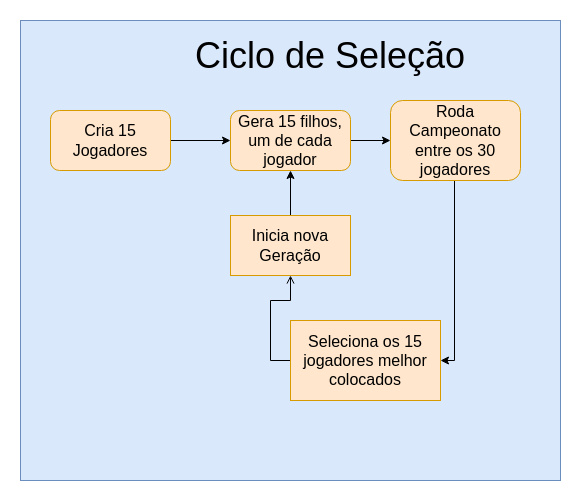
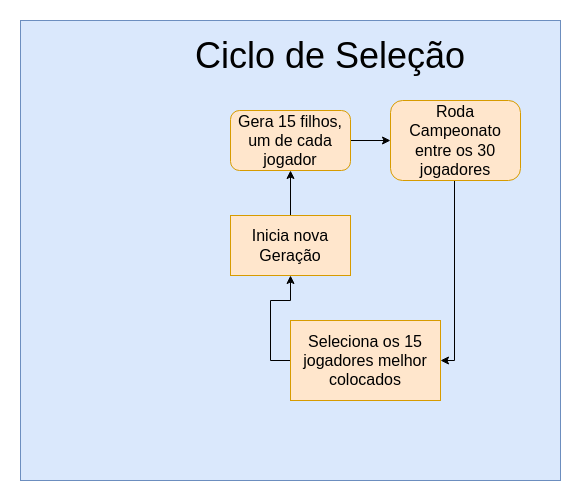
  <mxCell id="0" />
  <mxCell id="1" parent="0" />
  <mxCell id="2" value="" style="rounded=0;whiteSpace=wrap;html=1;fillColor=#dae8fc;strokeColor=#6c8ebf;" vertex="1" parent="1"><mxGeometry x="20" y="20" width="540" height="460" as="geometry" /></mxCell>
  <mxCell id="3" value="&lt;font style=&quot;font-size: 36px&quot;&gt;Ciclo de Seleção&lt;/font&gt;" style="text;html=1;strokeColor=none;fillColor=none;align=center;verticalAlign=middle;whiteSpace=wrap;rounded=0;" vertex="1" parent="1"><mxGeometry x="175" y="40" width="310" height="30" as="geometry" /></mxCell>
- <mxCell id="4" style="edgeStyle=orthogonalEdgeStyle;rounded=0;orthogonalLoop=1;jettySize=auto;html=1;" edge="1" parent="1" source="5" target="7"><mxGeometry relative="1" as="geometry" /></mxCell>
- <mxCell id="5" value="&lt;font style=&quot;font-size: 16px&quot;&gt;Cria 15 Jogadores&lt;/font&gt;" style="rounded=1;whiteSpace=wrap;html=1;fillColor=#ffe6cc;strokeColor=#d79b00;" vertex="1" parent="1"><mxGeometry x="50" y="110" width="120" height="60" as="geometry" /></mxCell>
  <mxCell id="6" style="edgeStyle=orthogonalEdgeStyle;rounded=0;orthogonalLoop=1;jettySize=auto;html=1;" edge="1" parent="1" source="7" target="9"><mxGeometry relative="1" as="geometry" /></mxCell>
  <mxCell id="7" value="&lt;font style=&quot;font-size: 16px&quot;&gt;Gera 15 filhos, um de cada jogador&lt;/font&gt;" style="rounded=1;whiteSpace=wrap;html=1;fillColor=#ffe6cc;strokeColor=#d79b00;" vertex="1" parent="1"><mxGeometry x="230" y="110" width="120" height="60" as="geometry" /></mxCell>
  <mxCell id="8" style="edgeStyle=orthogonalEdgeStyle;rounded=0;orthogonalLoop=1;jettySize=auto;html=1;" edge="1" parent="1" source="9" target="11"><mxGeometry relative="1" as="geometry"><Array as="points"><mxPoint x="454" y="360" /></Array></mxGeometry></mxCell>
  <mxCell id="9" value="&lt;font style=&quot;font-size: 16px&quot;&gt;Roda Campeonato entre os 30 jogadores&lt;/font&gt;" style="rounded=1;whiteSpace=wrap;html=1;fillColor=#ffe6cc;strokeColor=#d79b00;" vertex="1" parent="1"><mxGeometry x="390" y="100" width="130" height="80" as="geometry" /></mxCell>
- <mxCell id="10" style="edgeStyle=orthogonalEdgeStyle;rounded=0;orthogonalLoop=1;jettySize=auto;html=1;entryX=0.5;entryY=1;entryDx=0;entryDy=0;endArrow=open;" edge="1" parent="1" source="11" target="13"><mxGeometry relative="1" as="geometry"><Array as="points"><mxPoint x="270" y="360" /><mxPoint x="270" y="300" /><mxPoint x="290" y="300" /></Array></mxGeometry></mxCell>
+ <mxCell id="10" style="edgeStyle=orthogonalEdgeStyle;rounded=0;orthogonalLoop=1;jettySize=auto;html=1;entryX=0.5;entryY=1;entryDx=0;entryDy=0;" edge="1" parent="1" source="11" target="13"><mxGeometry relative="1" as="geometry"><Array as="points"><mxPoint x="270" y="360" /><mxPoint x="270" y="300" /><mxPoint x="290" y="300" /></Array></mxGeometry></mxCell>
  <mxCell id="11" value="&lt;font style=&quot;font-size: 16px&quot;&gt;Seleciona os 15 jogadores melhor colocados&lt;/font&gt;" style="whiteSpace=wrap;html=1;fillColor=#ffe6cc;strokeColor=#d79b00;rounded=0;" vertex="1" parent="1"><mxGeometry x="290" y="320" width="150" height="80" as="geometry" /></mxCell>
  <mxCell id="12" style="edgeStyle=orthogonalEdgeStyle;rounded=0;orthogonalLoop=1;jettySize=auto;html=1;" edge="1" parent="1" source="13" target="7"><mxGeometry relative="1" as="geometry" /></mxCell>
  <mxCell id="13" value="&lt;font style=&quot;font-size: 16px&quot;&gt;Inicia nova Geração&lt;/font&gt;" style="whiteSpace=wrap;html=1;fillColor=#ffe6cc;strokeColor=#d79b00;rounded=0;" vertex="1" parent="1"><mxGeometry x="230" y="215" width="120" height="60" as="geometry" /></mxCell>
